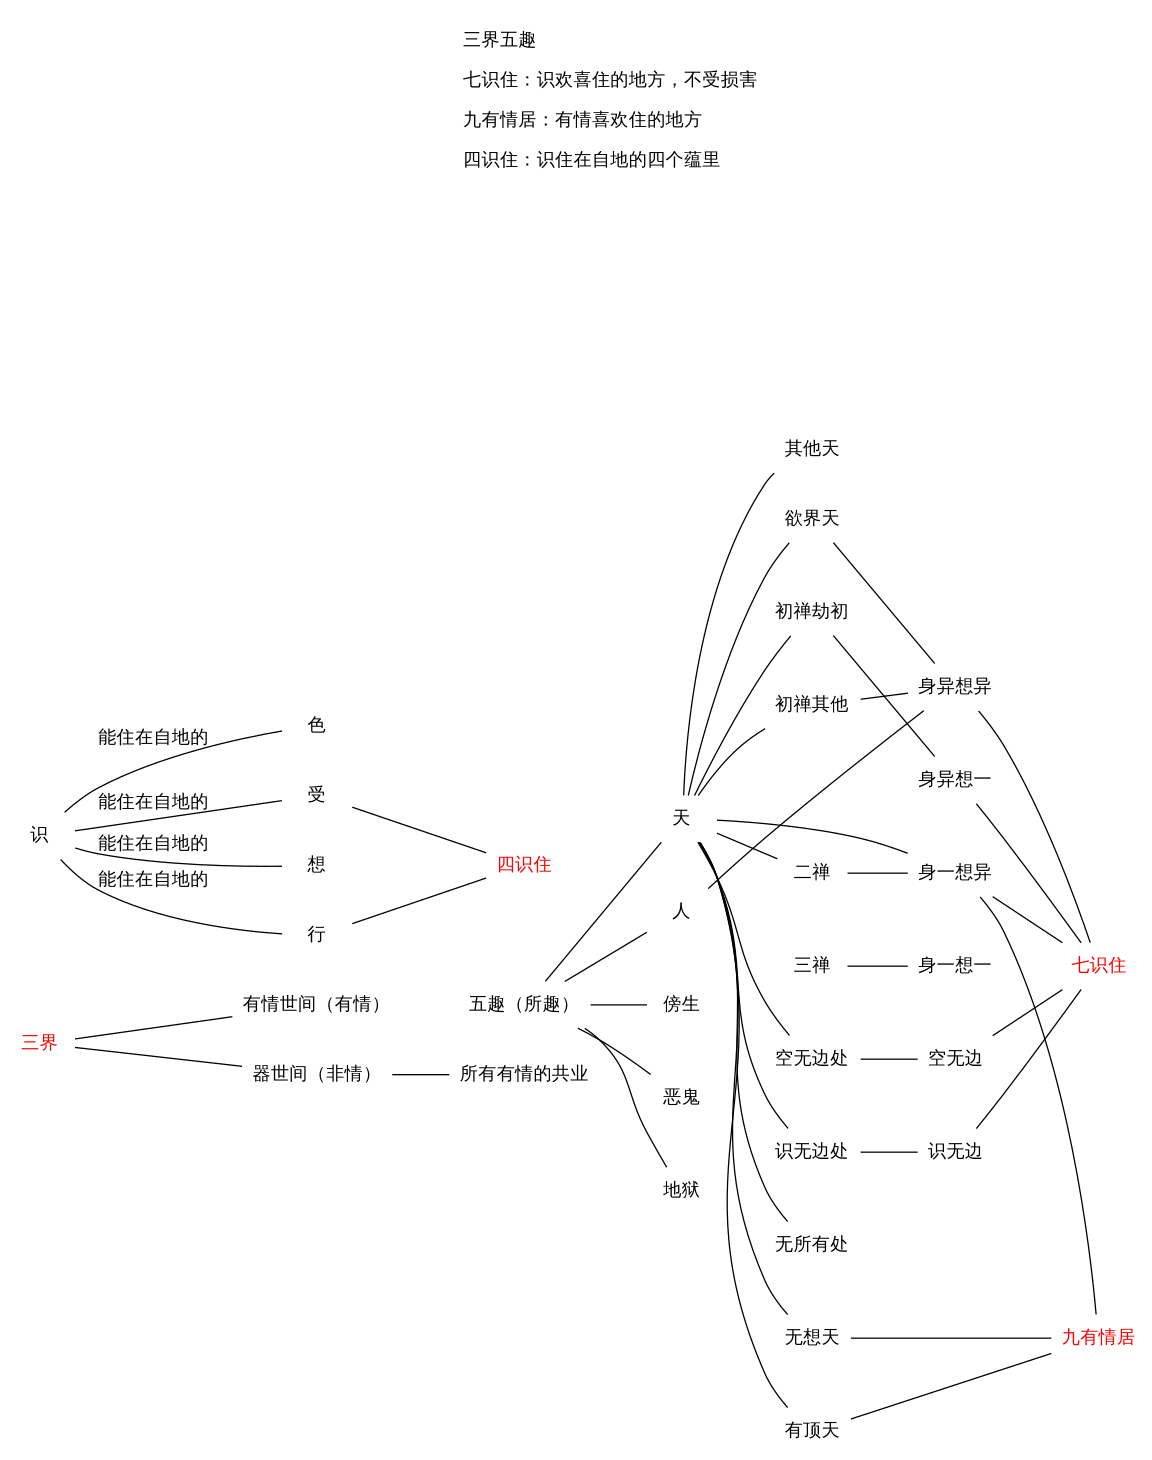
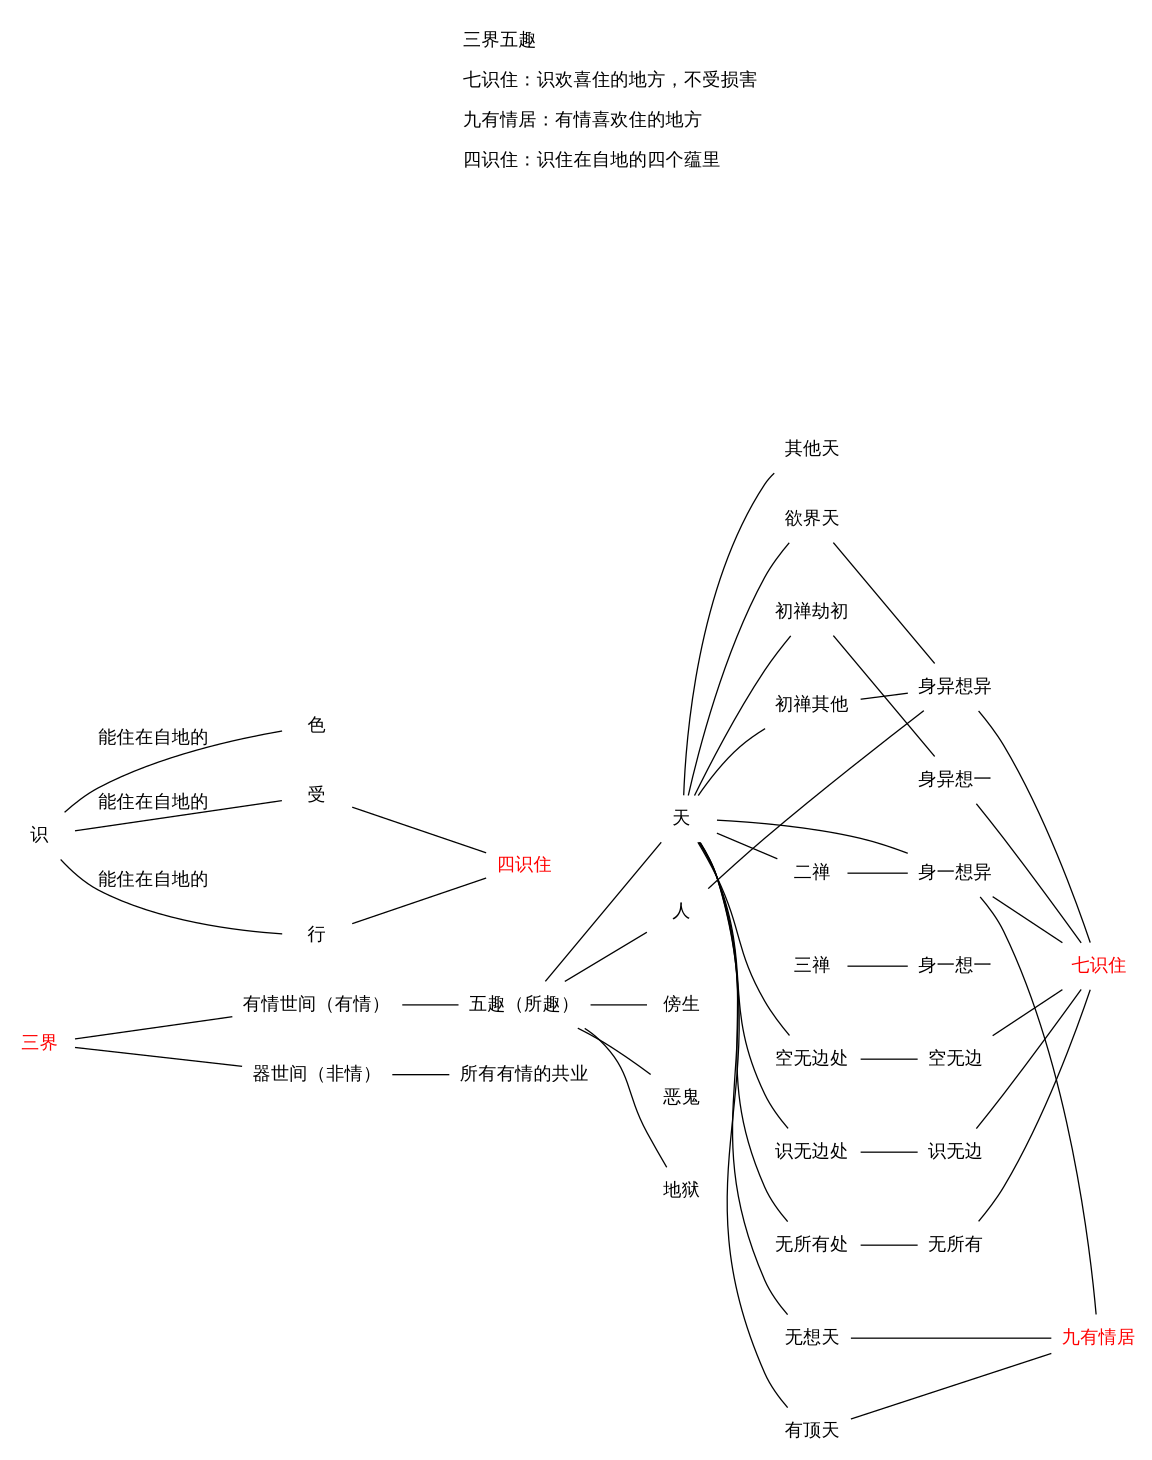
  graph {
    label="\n            三界五趣\l\n            七识住：识欢喜住的地方，不受损害\l\n            九有情居：有情喜欢住的地方\l\n            四识住：识住在自地的四个蕴里\l\n            "
    labelloc=t
    rankdir=LR
    splines=true
    node [shape=none]
    "欲界天"
    "初禅劫初"
    "初禅其他"
    "二禅"
    "三禅"
    "空无边处"
    "识无边处"
    "无所有处"
    "无想天"
    "有顶天"
    "天"
    "人"
    "傍生"
    "恶鬼"
    "地狱"
    "身异想异"
    "身异想一"
    "身一想异"
    "身一想一"
    "空无边"
    "识无边"
+   "无所有"
    "九有情居" [fontcolor=red]
    "其他天"
    "七识住" [fontcolor=red]
    "三界" [fontcolor=red]
    "有情世间（有情）"
    "器世间（非情）"
    "五趣（所趣）"
    "所有有情的共业"
    "四识住" [fontcolor=red]
    "识"
    "色"
    "受"
-   "想"
    "行"
    subgraph sub_1 {
      rank=same
      "欲界天"
      "初禅劫初"
      "初禅其他"
      "二禅"
      "三禅"
      "空无边处"
      "识无边处"
      "无所有处"
      "无想天"
      "有顶天"
    }
    subgraph sub_2 {
      rank=same
      "天"
      "人"
      "傍生"
      "恶鬼"
      "地狱"
    }
    subgraph sub_3 {
      rank=same
      "身异想异"
      "身异想一"
      "身一想异"
      "身一想一"
      "空无边"
      "识无边"
+     "无所有"
    }
    "欲界天" -- "初禅劫初" [style=invis]
    "欲界天" -- "身异想异"
    "初禅劫初" -- "初禅其他" [style=invis]
    "初禅劫初" -- "身异想一"
    "初禅其他" -- "二禅" [style=invis]
    "初禅其他" -- "身异想异"
    "二禅" -- "三禅" [style=invis]
    "二禅" -- "身一想异"
    "三禅" -- "空无边处" [style=invis]
    "三禅" -- "身一想一"
    "空无边处" -- "识无边处" [style=invis]
    "空无边处" -- "空无边"
    "识无边处" -- "无所有处" [style=invis]
    "识无边处" -- "识无边"
    "无所有处" -- "无想天" [style=invis]
+   "无所有处" -- "无所有"
    "无想天" -- "有顶天" [style=invis]
    "无想天" -- "九有情居"
    "有顶天" -- "九有情居"
    "天" -- "欲界天"
    "天" -- "初禅劫初"
    "天" -- "初禅其他"
    "天" -- "二禅"
    "天" -- "空无边处"
    "天" -- "识无边处"
    "天" -- "无所有处"
    "天" -- "无想天"
    "天" -- "有顶天"
    "天" -- "人" [style=invis]
    "天" -- "身一想异"
    "天" -- "其他天"
    "人" -- "傍生" [style=invis]
    "人" -- "身异想异"
    "傍生" -- "恶鬼" [style=invis]
    "恶鬼" -- "地狱" [style=invis]
    "身异想异" -- "身异想一" [style=invis]
    "身异想异" -- "七识住"
    "身异想一" -- "身一想异" [style=invis]
    "身异想一" -- "七识住"
    "身一想异" -- "身一想一" [style=invis]
    "身一想异" -- "九有情居"
    "身一想异" -- "七识住"
    "身一想一" -- "空无边" [style=invis]
    "空无边" -- "识无边" [style=invis]
    "空无边" -- "七识住"
+   "识无边" -- "无所有" [style=invis]
    "识无边" -- "七识住"
+   "无所有" -- "七识住"
    "三界" -- "有情世间（有情）"
    "三界" -- "器世间（非情）"
+   "有情世间（有情）" -- "五趣（所趣）"
    "器世间（非情）" -- "所有有情的共业"
    "五趣（所趣）" -- "天"
    "五趣（所趣）" -- "人"
    "五趣（所趣）" -- "傍生"
    "五趣（所趣）" -- "恶鬼"
    "五趣（所趣）" -- "地狱"
    "识" -- "色" [label="能住在自地的"]
    "识" -- "受" [label="能住在自地的"]
-   "识" -- "想" [label="能住在自地的"]
    "识" -- "行" [label="能住在自地的"]
    "受" -- "四识住"
    "行" -- "四识住"
  }
